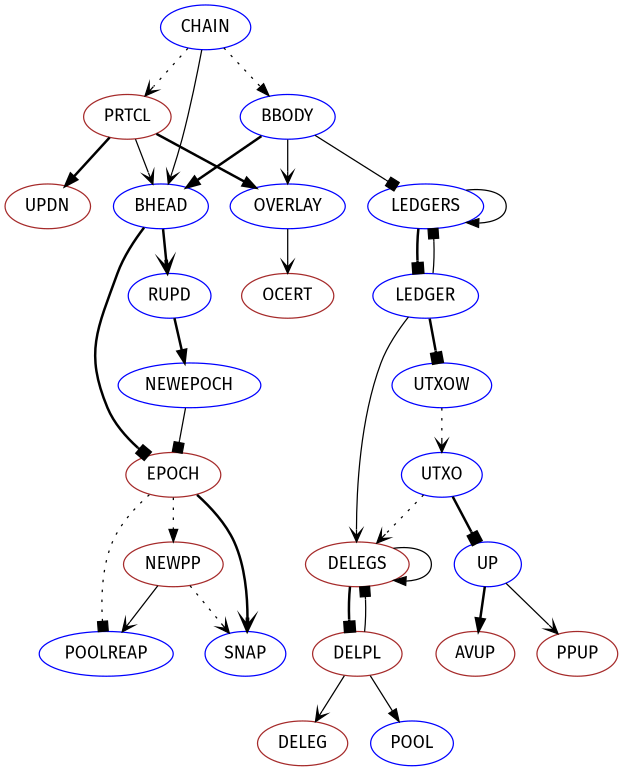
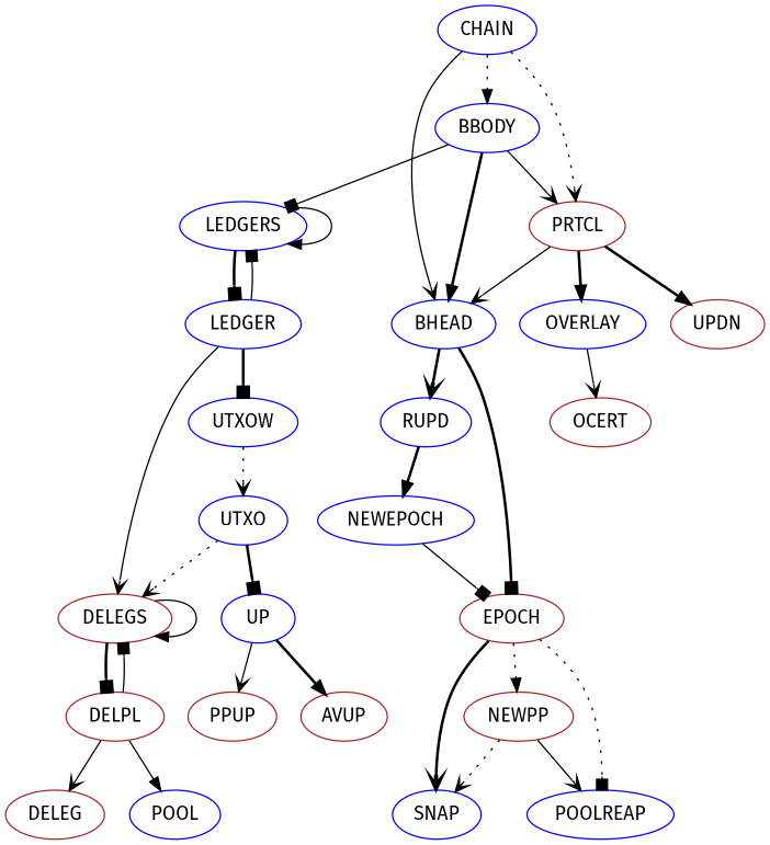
  digraph {
    fontname="Fira Sans"
    node [color=blue fontname="Fira Sans"]
    edge [arrowhead=vee fontname="Fira Sans" style=solid]
    CHAIN
    BBODY
    PRTCL [color=brown]
    BHEAD
    LEDGERS
    OVERLAY
    UPDN [color=brown]
    RUPD
    EPOCH [color=brown]
    LEDGER
    OCERT [color=brown]
    NEWEPOCH
    UTXOW
    UTXO
    DELEGS [color=brown]
    UP
    DELPL [color=brown]
    PPUP [color=brown]
    AVUP [color=brown]
    DELEG [color=brown]
    POOL
    SNAP
    POOLREAP
    NEWPP [color=brown]
    CHAIN -> BBODY [arrowhead=normal style=dotted]
    CHAIN -> PRTCL [style=dotted]
    CHAIN -> BHEAD
-   BBODY -> OVERLAY
+   BBODY -> PRTCL
    BBODY -> BHEAD [arrowhead=normal style=bold]
    BBODY -> LEDGERS [arrowhead=box]
    PRTCL -> BHEAD
    PRTCL -> OVERLAY [arrowhead=normal style=bold]
    PRTCL -> UPDN [arrowhead=normal style=bold]
    BHEAD -> RUPD [style=bold]
    BHEAD -> EPOCH [arrowhead=box style=bold]
    LEDGERS -> LEDGERS [arrowhead=normal]
    LEDGERS -> LEDGER [arrowhead=box style=bold]
    OVERLAY -> OCERT
    RUPD -> NEWEPOCH [arrowhead=normal style=bold]
    EPOCH -> SNAP [style=bold]
    EPOCH -> POOLREAP [arrowhead=box style=dotted]
    EPOCH -> NEWPP [arrowhead=normal style=dotted]
    LEDGER -> LEDGERS [arrowhead=box]
    LEDGER -> UTXOW [arrowhead=box style=bold]
    LEDGER -> DELEGS
    NEWEPOCH -> EPOCH [arrowhead=box]
    UTXOW -> UTXO [style=dotted]
    UTXO -> DELEGS [style=dotted]
    UTXO -> UP [arrowhead=box style=bold]
    DELEGS -> DELEGS [arrowhead=normal]
    DELEGS -> DELPL [arrowhead=box style=bold]
    UP -> PPUP
    UP -> AVUP [arrowhead=normal style=bold]
    DELPL -> DELEGS [arrowhead=box]
    DELPL -> DELEG
    DELPL -> POOL [arrowhead=normal]
    NEWPP -> SNAP [style=dotted]
    NEWPP -> POOLREAP
  }
